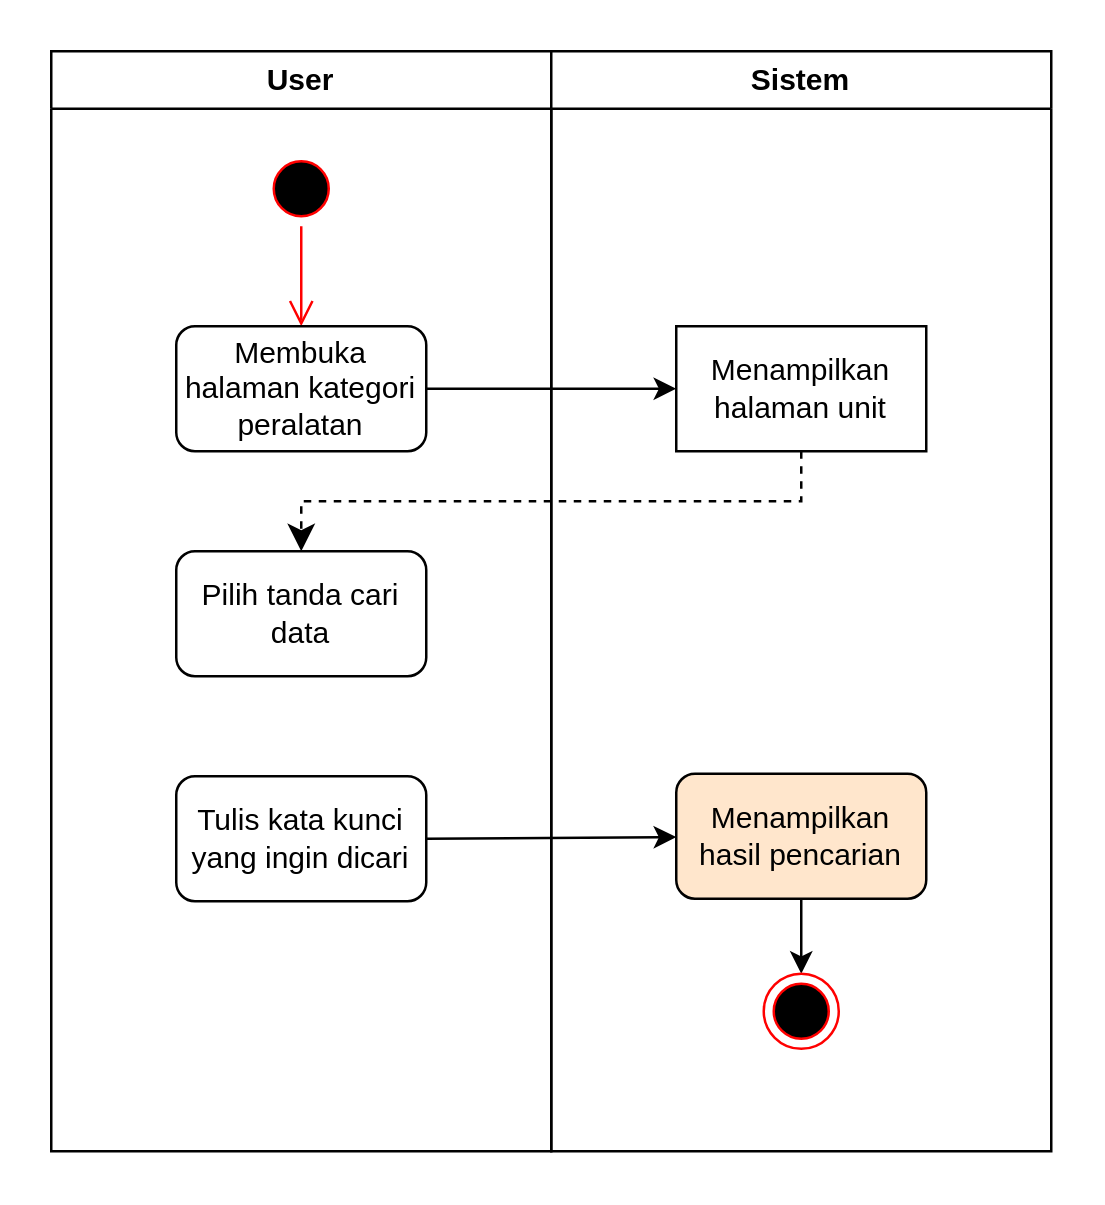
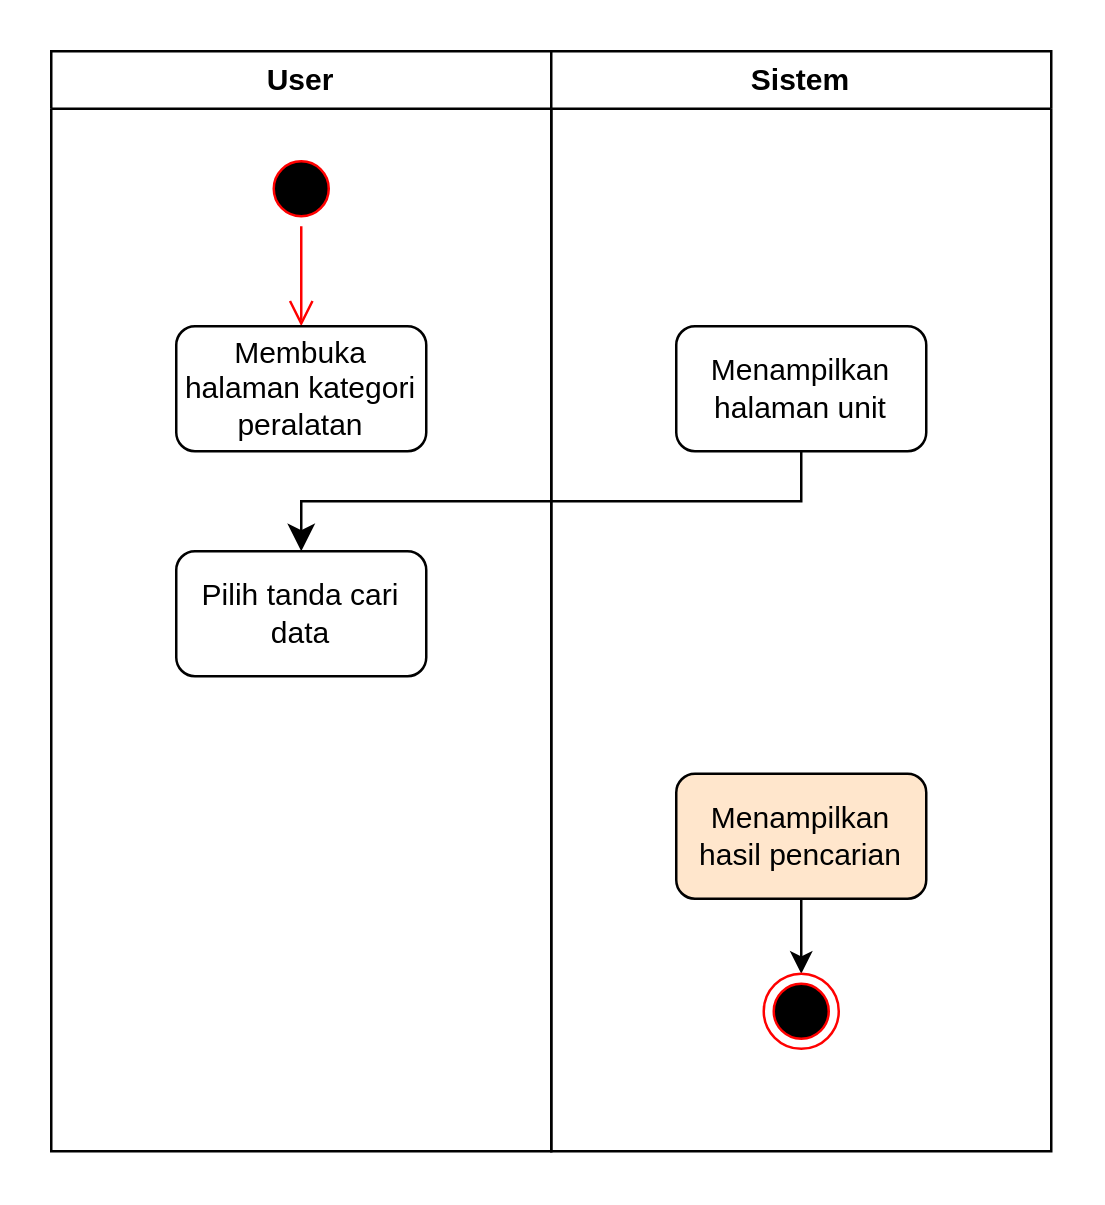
  <mxCell id="0" />
  <mxCell id="1" parent="0" />
  <mxCell id="2" value="User" style="swimlane;whiteSpace=wrap;html=1;" vertex="1" parent="1"><mxGeometry x="20" y="20" width="200" height="440" as="geometry" /></mxCell>
  <mxCell id="3" value="" style="ellipse;html=1;shape=startState;fillColor=#000000;strokeColor=#ff0000;" vertex="1" parent="2"><mxGeometry x="85" y="40" width="30" height="30" as="geometry" /></mxCell>
  <mxCell id="4" value="" style="edgeStyle=orthogonalEdgeStyle;html=1;verticalAlign=bottom;endArrow=open;endSize=8;strokeColor=#ff0000;entryX=0.5;entryY=0;entryDx=0;entryDy=0;" edge="1" parent="2" source="3" target="5"><mxGeometry relative="1" as="geometry"><mxPoint x="100" y="130" as="targetPoint" /></mxGeometry></mxCell>
  <mxCell id="5" value="Membuka halaman kategori peralatan" style="rounded=1;whiteSpace=wrap;html=1;" vertex="1" parent="2"><mxGeometry x="50" y="110" width="100" height="50" as="geometry" /></mxCell>
  <mxCell id="6" value="Pilih tanda cari data" style="rounded=1;whiteSpace=wrap;html=1;" vertex="1" parent="2"><mxGeometry x="50" y="200" width="100" height="50" as="geometry" /></mxCell>
- <mxCell id="7" value="Tulis kata kunci yang ingin dicari" style="rounded=1;whiteSpace=wrap;html=1;" vertex="1" parent="2"><mxGeometry x="50" y="290" width="100" height="50" as="geometry" /></mxCell>
  <mxCell id="8" value="Sistem" style="swimlane;whiteSpace=wrap;html=1;" vertex="1" parent="1"><mxGeometry x="220" y="20" width="200" height="440" as="geometry" /></mxCell>
- <mxCell id="9" value="Menampilkan halaman unit" style="whiteSpace=wrap;html=1;rounded=0;" vertex="1" parent="8"><mxGeometry x="50" y="110" width="100" height="50" as="geometry" /></mxCell>
+ <mxCell id="9" value="Menampilkan halaman unit" style="rounded=1;whiteSpace=wrap;html=1;" vertex="1" parent="8"><mxGeometry x="50" y="110" width="100" height="50" as="geometry" /></mxCell>
  <mxCell id="10" value="" style="edgeStyle=none;html=1;" edge="1" parent="8" source="11" target="12"><mxGeometry relative="1" as="geometry" /></mxCell>
  <mxCell id="11" value="Menampilkan hasil pencarian" style="rounded=1;whiteSpace=wrap;html=1;fillColor=#ffe6cc;" vertex="1" parent="8"><mxGeometry x="50" y="289" width="100" height="50" as="geometry" /></mxCell>
  <mxCell id="12" value="" style="ellipse;html=1;shape=endState;fillColor=#000000;strokeColor=#ff0000;" vertex="1" parent="8"><mxGeometry x="85" y="369" width="30" height="30" as="geometry" /></mxCell>
- <mxCell id="13" value="" style="edgeStyle=none;html=1;" edge="1" parent="1" source="5" target="9"><mxGeometry relative="1" as="geometry" /></mxCell>
- <mxCell id="14" value="" style="edgeStyle=elbowEdgeStyle;elbow=vertical;endArrow=classic;html=1;curved=0;rounded=0;endSize=8;startSize=8;exitX=0.5;exitY=1;exitDx=0;exitDy=0;entryX=0.5;entryY=0;entryDx=0;entryDy=0;dashed=1;" edge="1" parent="1" source="9" target="6"><mxGeometry width="50" height="50" relative="1" as="geometry"><mxPoint x="320" y="160" as="sourcePoint" /><mxPoint x="370" y="110" as="targetPoint" /></mxGeometry></mxCell>
- <mxCell id="15" value="" style="edgeStyle=none;html=1;exitX=1;exitY=0.5;exitDx=0;exitDy=0;" edge="1" parent="1" source="7" target="11"><mxGeometry relative="1" as="geometry" /></mxCell>
+ <mxCell id="14" value="" style="edgeStyle=elbowEdgeStyle;elbow=vertical;endArrow=classic;html=1;curved=0;rounded=0;endSize=8;startSize=8;exitX=0.5;exitY=1;exitDx=0;exitDy=0;entryX=0.5;entryY=0;entryDx=0;entryDy=0;" edge="1" parent="1" source="9" target="6"><mxGeometry width="50" height="50" relative="1" as="geometry"><mxPoint x="320" y="160" as="sourcePoint" /><mxPoint x="370" y="110" as="targetPoint" /></mxGeometry></mxCell>
